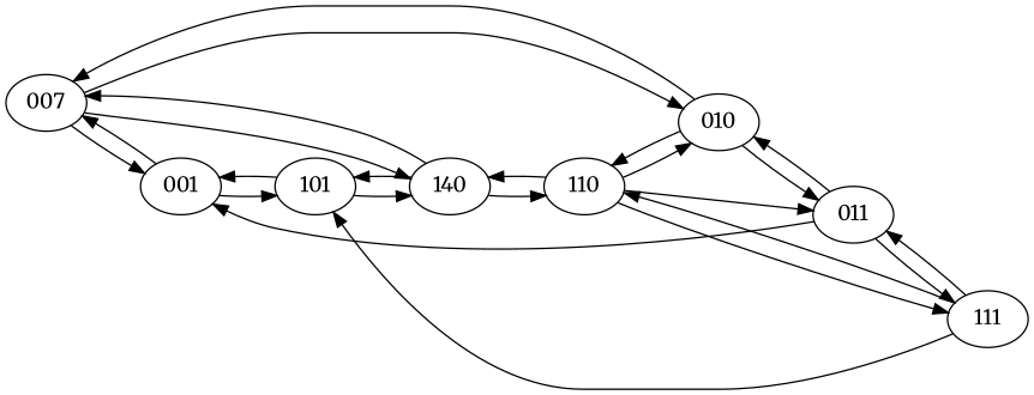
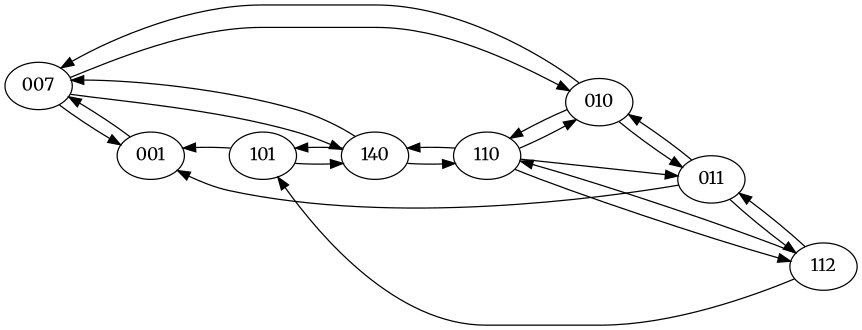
  digraph {
    fontname=Merriweather
    rankdir=LR
    node [fontname=Merriweather]
    edge [fontname=Merriweather index=1]
    n1 [height=0.52778 label=007 width=0.75]
    001 [height=0.52778 width=0.75]
    010 [height=0.52778 width=0.75]
    n4 [height=0.52778 label=140 width=0.75]
    101 [height=0.52778 width=0.75]
    011 [height=0.52778 width=0.75]
    110 [height=0.52778 width=0.75]
-   111 [height=0.52778 width=0.75]
+   111 [height=0.52778 width=0.75 label=112]
    n1 -> 001
    n1 -> 010 [index=2]
    n1 -> n4 [index=3]
    001 -> n1
-   001 -> 101 [index=3]
    010 -> n1 [index=2]
    010 -> 011
    010 -> 110 [index=3]
    n4 -> n1 [index=3]
    n4 -> 101
    n4 -> 110 [index=2]
    101 -> 001 [index=3]
    101 -> n4
    011 -> 001 [index=2]
    011 -> 010
    011 -> 111 [index=3]
    110 -> 010 [index=3]
    110 -> n4 [index=2]
    110 -> 011 [index=2]
    110 -> 111
    111 -> 101 [index=2]
    111 -> 011 [index=3]
    111 -> 110
  }
